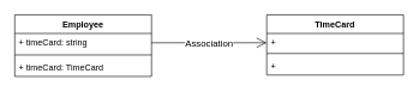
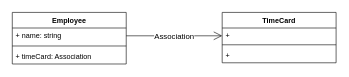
  <mxCell id="0" />
  <mxCell id="1" parent="0" />
  <mxCell id="2" value="TimeCard" style="swimlane;fontStyle=1;align=center;verticalAlign=top;childLayout=stackLayout;horizontal=1;startSize=26;horizontalStack=0;resizeParent=1;resizeParentMax=0;resizeLast=0;collapsible=1;marginBottom=0;" parent="1" vertex="1"><mxGeometry x="370" y="20" width="190" height="84" as="geometry"><mxRectangle x="350" y="220" width="80" height="30" as="alternateBounds" /></mxGeometry></mxCell>
  <mxCell id="3" value="+ " style="text;strokeColor=none;fillColor=none;align=left;verticalAlign=top;spacingLeft=4;spacingRight=4;overflow=hidden;rotatable=0;points=[[0,0.5],[1,0.5]];portConstraint=eastwest;" parent="2" vertex="1"><mxGeometry y="26" width="190" height="24" as="geometry" /></mxCell>
  <mxCell id="4" value="" style="line;strokeWidth=1;fillColor=none;align=left;verticalAlign=middle;spacingTop=-1;spacingLeft=3;spacingRight=3;rotatable=0;labelPosition=right;points=[];portConstraint=eastwest;strokeColor=inherit;" parent="2" vertex="1"><mxGeometry y="50" width="190" height="8" as="geometry" /></mxCell>
  <mxCell id="5" value="+" style="text;strokeColor=none;fillColor=none;align=left;verticalAlign=top;spacingLeft=4;spacingRight=4;overflow=hidden;rotatable=0;points=[[0,0.5],[1,0.5]];portConstraint=eastwest;" parent="2" vertex="1"><mxGeometry y="58" width="190" height="26" as="geometry" /></mxCell>
  <mxCell id="6" value="Employee" style="swimlane;fontStyle=1;align=center;verticalAlign=top;childLayout=stackLayout;horizontal=1;startSize=26;horizontalStack=0;resizeParent=1;resizeParentMax=0;resizeLast=0;collapsible=1;marginBottom=0;" parent="1" vertex="1"><mxGeometry x="20" y="20" width="190" height="86" as="geometry" /></mxCell>
- <mxCell id="7" value="+ timeCard: string" style="text;strokeColor=none;fillColor=none;align=left;verticalAlign=top;spacingLeft=4;spacingRight=4;overflow=hidden;rotatable=0;points=[[0,0.5],[1,0.5]];portConstraint=eastwest;" parent="6" vertex="1"><mxGeometry y="26" width="190" height="26" as="geometry" /></mxCell>
+ <mxCell id="7" value="+ name: string" style="text;strokeColor=none;fillColor=none;align=left;verticalAlign=top;spacingLeft=4;spacingRight=4;overflow=hidden;rotatable=0;points=[[0,0.5],[1,0.5]];portConstraint=eastwest;" parent="6" vertex="1"><mxGeometry y="26" width="190" height="26" as="geometry" /></mxCell>
  <mxCell id="8" value="" style="line;strokeWidth=1;fillColor=none;align=left;verticalAlign=middle;spacingTop=-1;spacingLeft=3;spacingRight=3;rotatable=0;labelPosition=right;points=[];portConstraint=eastwest;strokeColor=inherit;" parent="6" vertex="1"><mxGeometry y="52" width="190" height="8" as="geometry" /></mxCell>
- <mxCell id="9" value="+ timeCard: TimeCard" style="text;strokeColor=none;fillColor=none;align=left;verticalAlign=top;spacingLeft=4;spacingRight=4;overflow=hidden;rotatable=0;points=[[0,0.5],[1,0.5]];portConstraint=eastwest;" parent="6" vertex="1"><mxGeometry y="60" width="190" height="26" as="geometry" /></mxCell>
+ <mxCell id="9" value="+ timeCard: Association" style="text;strokeColor=none;fillColor=none;align=left;verticalAlign=top;spacingLeft=4;spacingRight=4;overflow=hidden;rotatable=0;points=[[0,0.5],[1,0.5]];portConstraint=eastwest;" parent="6" vertex="1"><mxGeometry y="60" width="190" height="26" as="geometry" /></mxCell>
  <mxCell id="10" value="&lt;div&gt;&lt;font style=&quot;font-size: 13px;&quot;&gt;Association&lt;/font&gt;&lt;/div&gt;" style="endArrow=open;endFill=1;endSize=12;html=1;rounded=0;" edge="1" parent="1"><mxGeometry width="160" relative="1" as="geometry"><mxPoint x="210" y="59" as="sourcePoint" /><mxPoint x="370" y="59" as="targetPoint" /></mxGeometry></mxCell>
